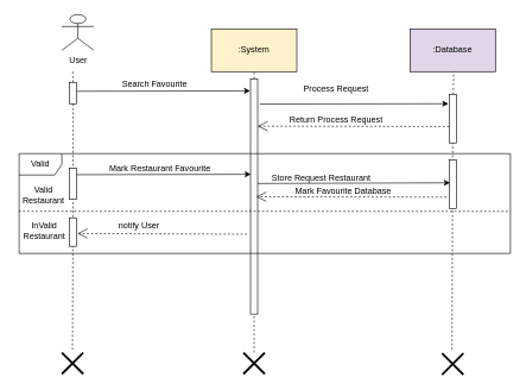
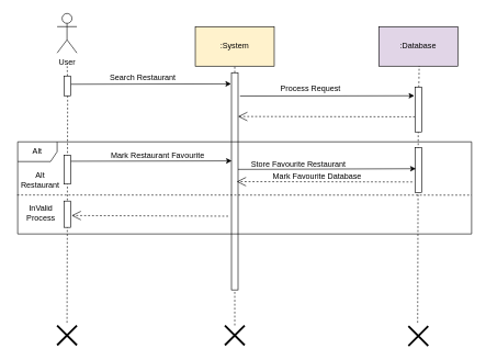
  <mxCell id="0" />
  <mxCell id="1" parent="0" />
  <mxCell id="2" value="" style="endArrow=none;dashed=1;html=1;rounded=0;" parent="1" target="32" edge="1"><mxGeometry width="50" height="50" relative="1" as="geometry"><mxPoint x="101" y="490" as="sourcePoint" /><mxPoint x="101.242" y="100" as="targetPoint" /></mxGeometry></mxCell>
  <mxCell id="3" value="" style="rounded=0;whiteSpace=wrap;html=1;" parent="1" vertex="1"><mxGeometry x="351" y="110" width="10" height="330" as="geometry" /></mxCell>
- <mxCell id="4" value="User" style="shape=umlActor;verticalLabelPosition=bottom;verticalAlign=top;html=1;outlineConnect=0;" parent="1" vertex="1"><mxGeometry x="86" y="20" width="45" height="50" as="geometry" /></mxCell>
+ <mxCell id="4" value="User" style="shape=umlActor;verticalLabelPosition=bottom;verticalAlign=top;html=1;outlineConnect=0;" parent="1" vertex="1"><mxGeometry x="86" y="20" width="30" height="60" as="geometry" /></mxCell>
  <mxCell id="5" value=":System" style="rounded=0;whiteSpace=wrap;html=1;fillColor=#fff2cc;" parent="1" vertex="1"><mxGeometry x="296" y="40" width="120" height="60" as="geometry" /></mxCell>
  <mxCell id="6" value=":Database" style="rounded=0;whiteSpace=wrap;html=1;fillColor=#e1d5e7;" parent="1" vertex="1"><mxGeometry x="575" y="40" width="120" height="60" as="geometry" /></mxCell>
  <mxCell id="7" value="" style="endArrow=none;dashed=1;html=1;rounded=0;entryX=0.511;entryY=0.985;entryDx=0;entryDy=0;entryPerimeter=0;" parent="1" edge="1"><mxGeometry width="50" height="50" relative="1" as="geometry"><mxPoint x="636" y="119" as="sourcePoint" /><mxPoint x="636.32" y="100.1" as="targetPoint" /></mxGeometry></mxCell>
  <mxCell id="8" value="" style="endArrow=none;dashed=1;html=1;rounded=0;" parent="1" source="3" target="5" edge="1"><mxGeometry width="50" height="50" relative="1" as="geometry"><mxPoint x="355.52" y="511.524" as="sourcePoint" /><mxPoint x="355.52" y="100" as="targetPoint" /></mxGeometry></mxCell>
  <mxCell id="9" value="" style="endArrow=none;dashed=1;html=1;rounded=0;" parent="1" source="32" edge="1"><mxGeometry width="50" height="50" relative="1" as="geometry"><mxPoint x="101" y="490" as="sourcePoint" /><mxPoint x="101.242" y="100" as="targetPoint" /></mxGeometry></mxCell>
  <mxCell id="10" value="" style="endArrow=classic;html=1;rounded=0;exitX=1;exitY=0.25;exitDx=0;exitDy=0;entryX=-0.057;entryY=0.046;entryDx=0;entryDy=0;entryPerimeter=0;" parent="1" edge="1"><mxGeometry width="50" height="50" relative="1" as="geometry"><mxPoint x="106" y="127.5" as="sourcePoint" /><mxPoint x="350.43" y="126.96" as="targetPoint" /></mxGeometry></mxCell>
- <mxCell id="11" value="Search Favourite" style="text;html=1;align=center;verticalAlign=middle;resizable=0;points=[];autosize=1;strokeColor=none;fillColor=none;" parent="1" vertex="1"><mxGeometry x="156" y="102" width="120" height="30" as="geometry" /></mxCell>
- <mxCell id="12" value="Valid" style="shape=umlFrame;whiteSpace=wrap;html=1;pointerEvents=0;" parent="1" vertex="1"><mxGeometry x="26" y="215" width="690" height="140" as="geometry" /></mxCell>
+ <mxCell id="11" value="Search Restaurant" style="text;html=1;align=center;verticalAlign=middle;resizable=0;points=[];autosize=1;strokeColor=none;fillColor=none;" parent="1" vertex="1"><mxGeometry x="156" y="102" width="120" height="30" as="geometry" /></mxCell>
+ <mxCell id="12" value="Alt" style="shape=umlFrame;whiteSpace=wrap;html=1;pointerEvents=0;" parent="1" vertex="1"><mxGeometry x="26" y="215" width="690" height="140" as="geometry" /></mxCell>
  <mxCell id="13" value="" style="endArrow=none;dashed=1;html=1;rounded=0;exitX=-0.001;exitY=0.537;exitDx=0;exitDy=0;exitPerimeter=0;" parent="1" edge="1"><mxGeometry width="50" height="50" relative="1" as="geometry"><mxPoint x="25.31" y="295.81" as="sourcePoint" /><mxPoint x="716" y="296" as="targetPoint" /></mxGeometry></mxCell>
  <mxCell id="14" value="" style="endArrow=none;dashed=1;html=1;rounded=0;entryX=0.5;entryY=1;entryDx=0;entryDy=0;" parent="1" source="18" target="3" edge="1"><mxGeometry width="50" height="50" relative="1" as="geometry"><mxPoint x="356" y="473" as="sourcePoint" /><mxPoint x="356" y="583" as="targetPoint" /></mxGeometry></mxCell>
- <mxCell id="15" value="Valid &lt;br&gt;Restaurant" style="text;html=1;align=center;verticalAlign=middle;resizable=0;points=[];autosize=1;strokeColor=none;fillColor=none;" parent="1" vertex="1"><mxGeometry x="20" y="253" width="80" height="40" as="geometry" /></mxCell>
- <mxCell id="16" value="Mark Restaurant Favourite" style="text;whiteSpace=wrap;html=1;" parent="1" vertex="1"><mxGeometry x="151" y="222" width="160" height="40" as="geometry" /></mxCell>
+ <mxCell id="15" value="Alt &lt;br&gt;Restaurant" style="text;html=1;align=center;verticalAlign=middle;resizable=0;points=[];autosize=1;strokeColor=none;fillColor=none;" parent="1" vertex="1"><mxGeometry x="20" y="253" width="80" height="40" as="geometry" /></mxCell>
+ <mxCell id="16" value="Mark Restaurant Favourite" style="text;whiteSpace=wrap;html=1;" parent="1" vertex="1"><mxGeometry x="166" y="222" width="160" height="40" as="geometry" /></mxCell>
  <mxCell id="17" value="" style="shape=umlDestroy;whiteSpace=wrap;html=1;strokeWidth=3;targetShapes=umlLifeline;" parent="1" vertex="1"><mxGeometry x="86" y="494" width="30" height="30" as="geometry" /></mxCell>
  <mxCell id="18" value="" style="shape=umlDestroy;whiteSpace=wrap;html=1;strokeWidth=3;targetShapes=umlLifeline;" parent="1" vertex="1"><mxGeometry x="341" y="494" width="30" height="30" as="geometry" /></mxCell>
  <mxCell id="19" value="" style="shape=umlDestroy;whiteSpace=wrap;html=1;strokeWidth=3;targetShapes=umlLifeline;" parent="1" vertex="1"><mxGeometry x="620.01" y="495" width="30" height="30" as="geometry" /></mxCell>
  <mxCell id="20" value="" style="endArrow=none;dashed=1;html=1;rounded=0;" parent="1" source="30" edge="1"><mxGeometry width="50" height="50" relative="1" as="geometry"><mxPoint x="634" y="490" as="sourcePoint" /><mxPoint x="636" y="120" as="targetPoint" /></mxGeometry></mxCell>
  <mxCell id="21" value="" style="rounded=0;whiteSpace=wrap;html=1;rotation=90;" parent="1" vertex="1"><mxGeometry x="80.13" y="252.35" width="43.74" height="10" as="geometry" /></mxCell>
  <mxCell id="22" value="" style="rounded=0;whiteSpace=wrap;html=1;" parent="1" vertex="1"><mxGeometry x="97" y="305" width="10" height="40" as="geometry" /></mxCell>
  <mxCell id="23" value="" style="endArrow=open;endSize=12;dashed=1;html=1;rounded=0;exitX=0.949;exitY=0.122;exitDx=0;exitDy=0;exitPerimeter=0;entryX=1.06;entryY=0.101;entryDx=0;entryDy=0;entryPerimeter=0;" parent="1" edge="1"><mxGeometry width="160" relative="1" as="geometry"><mxPoint x="346" y="328" as="sourcePoint" /><mxPoint x="108" y="327" as="targetPoint" /></mxGeometry></mxCell>
- <mxCell id="24" value="notify User" style="text;whiteSpace=wrap;html=1;" parent="1" vertex="1"><mxGeometry x="164" y="303" width="143" height="40" as="geometry" /></mxCell>
  <mxCell id="25" value="" style="endArrow=classic;html=1;rounded=0;exitX=1;exitY=0.25;exitDx=0;exitDy=0;" parent="1" edge="1"><mxGeometry width="50" height="50" relative="1" as="geometry"><mxPoint x="364" y="145.5" as="sourcePoint" /><mxPoint x="629" y="145" as="targetPoint" /></mxGeometry></mxCell>
- <mxCell id="26" value="Process Request" style="text;html=1;align=center;verticalAlign=middle;resizable=0;points=[];autosize=1;strokeColor=none;fillColor=none;" parent="1" vertex="1"><mxGeometry x="416" y="110" width="110" height="30" as="geometry" /></mxCell>
+ <mxCell id="26" value="Process Request" style="text;html=1;align=center;verticalAlign=middle;resizable=0;points=[];autosize=1;strokeColor=none;fillColor=none;" parent="1" vertex="1"><mxGeometry x="416" y="120" width="110" height="30" as="geometry" /></mxCell>
  <mxCell id="27" value="" style="endArrow=open;endSize=12;dashed=1;html=1;rounded=0;entryX=1.06;entryY=0.101;entryDx=0;entryDy=0;entryPerimeter=0;" parent="1" edge="1"><mxGeometry width="160" relative="1" as="geometry"><mxPoint x="636" y="177" as="sourcePoint" /><mxPoint x="361" y="176.5" as="targetPoint" /></mxGeometry></mxCell>
- <mxCell id="28" value="Return Process Request" style="text;html=1;align=center;verticalAlign=middle;resizable=0;points=[];autosize=1;strokeColor=none;fillColor=none;" parent="1" vertex="1"><mxGeometry x="396" y="152" width="150" height="30" as="geometry" /></mxCell>
  <mxCell id="29" value="" style="endArrow=none;dashed=1;html=1;rounded=0;" parent="1" target="30" edge="1"><mxGeometry width="50" height="50" relative="1" as="geometry"><mxPoint x="634" y="490" as="sourcePoint" /><mxPoint x="636" y="120" as="targetPoint" /></mxGeometry></mxCell>
  <mxCell id="30" value="" style="rounded=0;whiteSpace=wrap;html=1;" parent="1" vertex="1"><mxGeometry x="630" y="132" width="10" height="68" as="geometry" /></mxCell>
- <mxCell id="31" value="InValid &lt;br&gt;Restaurant" style="text;html=1;align=center;verticalAlign=middle;resizable=0;points=[];autosize=1;strokeColor=none;fillColor=none;" parent="1" vertex="1"><mxGeometry x="21" y="303" width="80" height="40" as="geometry" /></mxCell>
+ <mxCell id="31" value="InValid &lt;br&gt;Process" style="text;html=1;align=center;verticalAlign=middle;resizable=0;points=[];autosize=1;strokeColor=none;fillColor=none;" parent="1" vertex="1"><mxGeometry x="21" y="303" width="80" height="40" as="geometry" /></mxCell>
  <mxCell id="32" value="" style="rounded=0;whiteSpace=wrap;html=1;" parent="1" vertex="1"><mxGeometry x="97" y="115" width="10" height="30" as="geometry" /></mxCell>
  <mxCell id="33" value="" style="endArrow=classic;html=1;rounded=0;exitX=1;exitY=0.25;exitDx=0;exitDy=0;entryX=-0.057;entryY=0.046;entryDx=0;entryDy=0;entryPerimeter=0;" parent="1" edge="1"><mxGeometry width="50" height="50" relative="1" as="geometry"><mxPoint x="107" y="244.54" as="sourcePoint" /><mxPoint x="351.43" y="244" as="targetPoint" /></mxGeometry></mxCell>
  <mxCell id="34" value="" style="rounded=0;whiteSpace=wrap;html=1;" parent="1" vertex="1"><mxGeometry x="630" y="224" width="10" height="68" as="geometry" /></mxCell>
  <mxCell id="35" value="" style="endArrow=classic;html=1;rounded=0;exitX=1;exitY=0.25;exitDx=0;exitDy=0;entryX=0.125;entryY=0.601;entryDx=0;entryDy=0;entryPerimeter=0;" parent="1" edge="1"><mxGeometry width="50" height="50" relative="1" as="geometry"><mxPoint x="361" y="256.89" as="sourcePoint" /><mxPoint x="631.25" y="255.868" as="targetPoint" /></mxGeometry></mxCell>
- <mxCell id="36" value="Store Request&amp;nbsp;Restaurant" style="text;whiteSpace=wrap;html=1;" parent="1" vertex="1"><mxGeometry x="379" y="235" width="161" height="40" as="geometry" /></mxCell>
+ <mxCell id="36" value="Store Favourite&amp;nbsp;Restaurant" style="text;whiteSpace=wrap;html=1;" parent="1" vertex="1"><mxGeometry x="379" y="235" width="161" height="40" as="geometry" /></mxCell>
  <mxCell id="37" value="" style="endArrow=open;endSize=12;dashed=1;html=1;rounded=0;entryX=1.06;entryY=0.101;entryDx=0;entryDy=0;entryPerimeter=0;" edge="1" parent="1"><mxGeometry width="160" relative="1" as="geometry"><mxPoint x="626" y="276" as="sourcePoint" /><mxPoint x="359" y="275.5" as="targetPoint" /></mxGeometry></mxCell>
  <mxCell id="38" value="Mark Favourite Database" style="text;html=1;align=center;verticalAlign=middle;resizable=0;points=[];autosize=1;strokeColor=none;fillColor=none;" vertex="1" parent="1"><mxGeometry x="396" y="252" width="170" height="30" as="geometry" /></mxCell>
